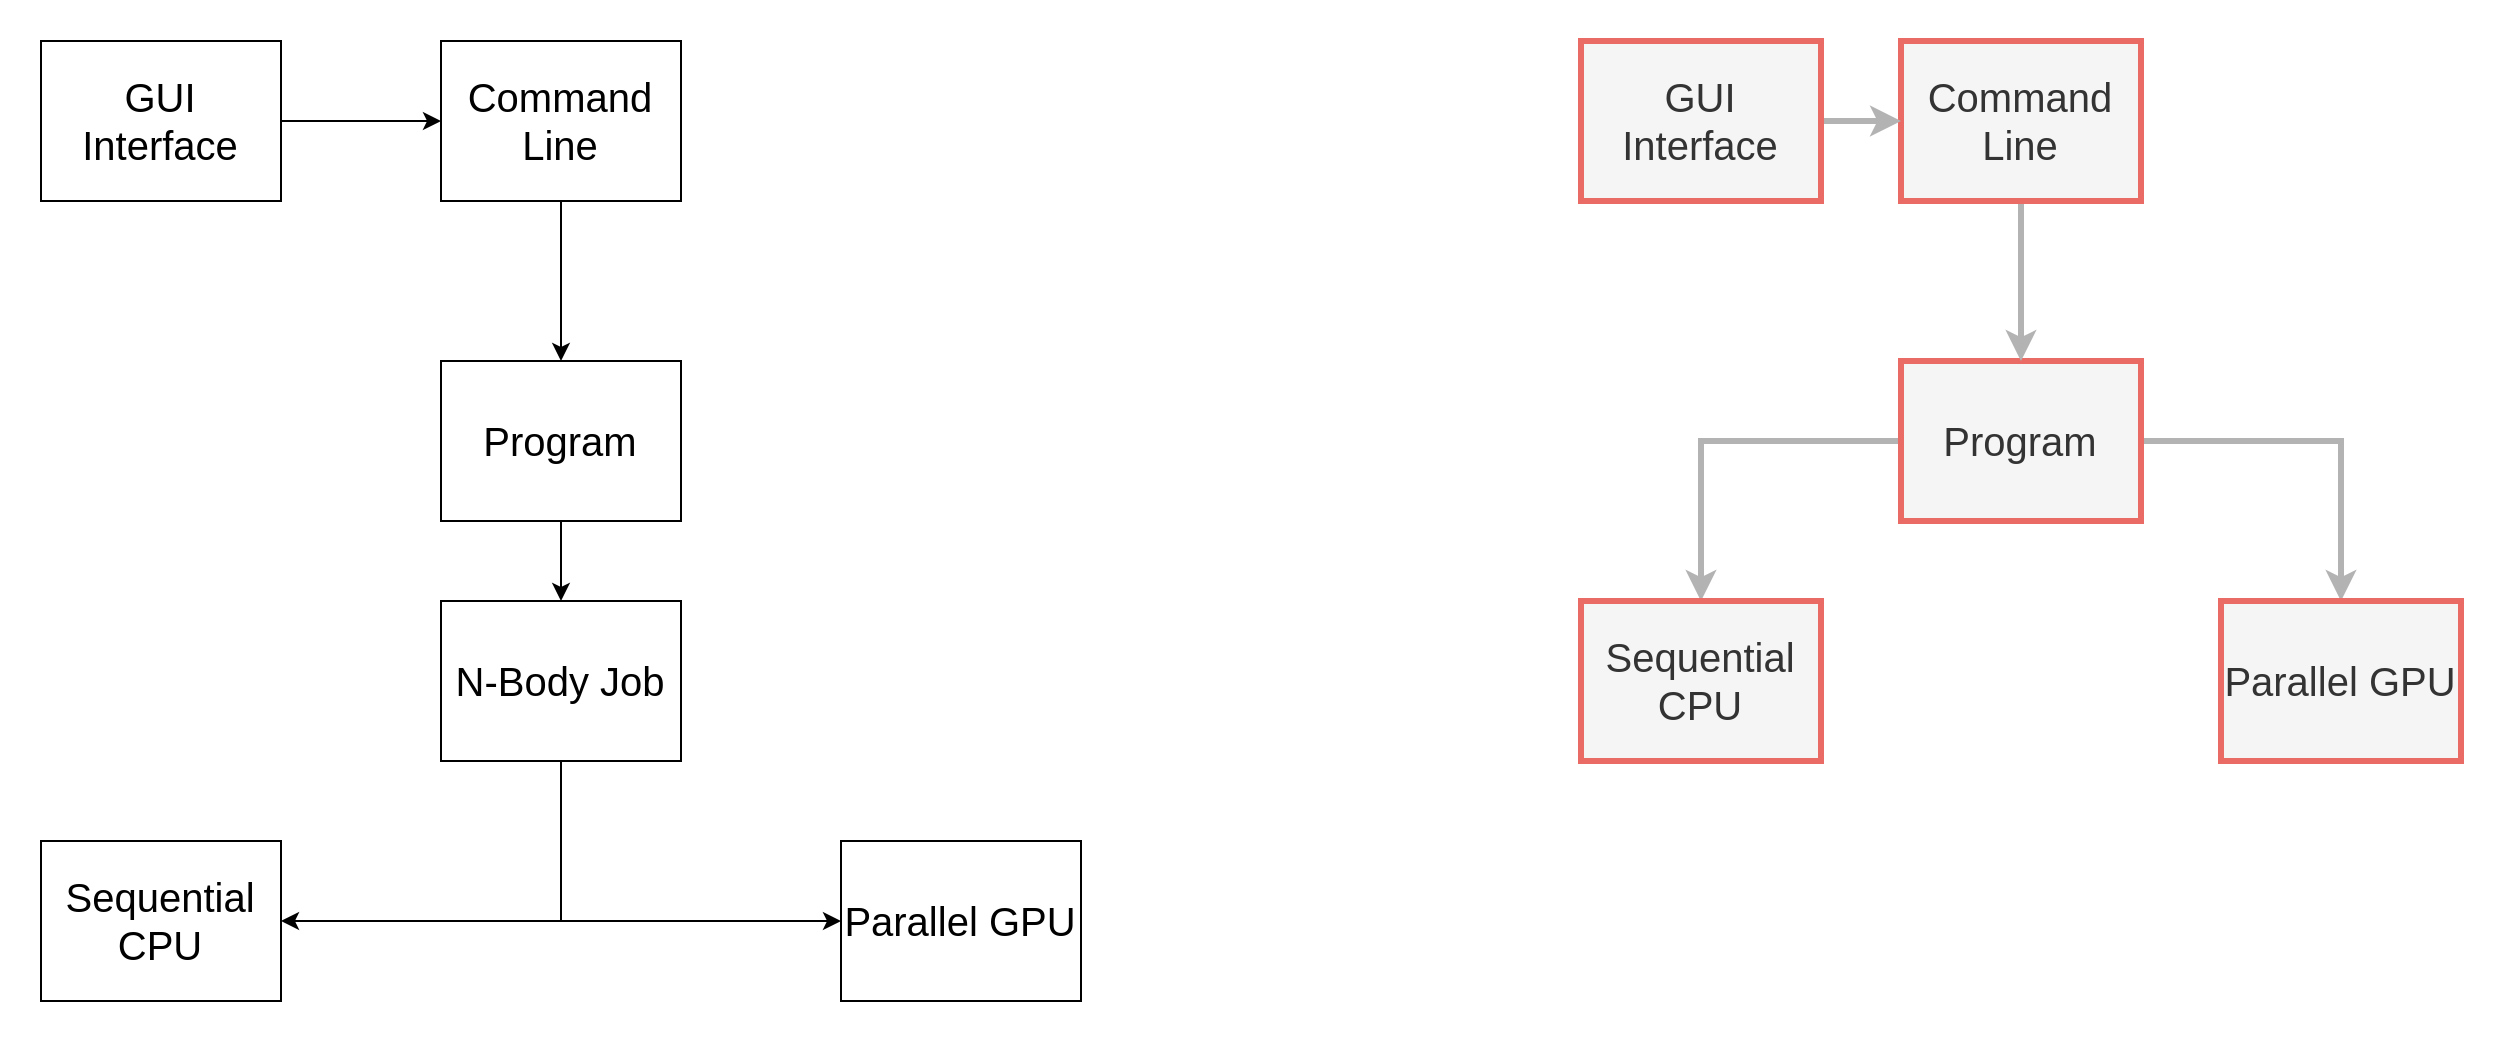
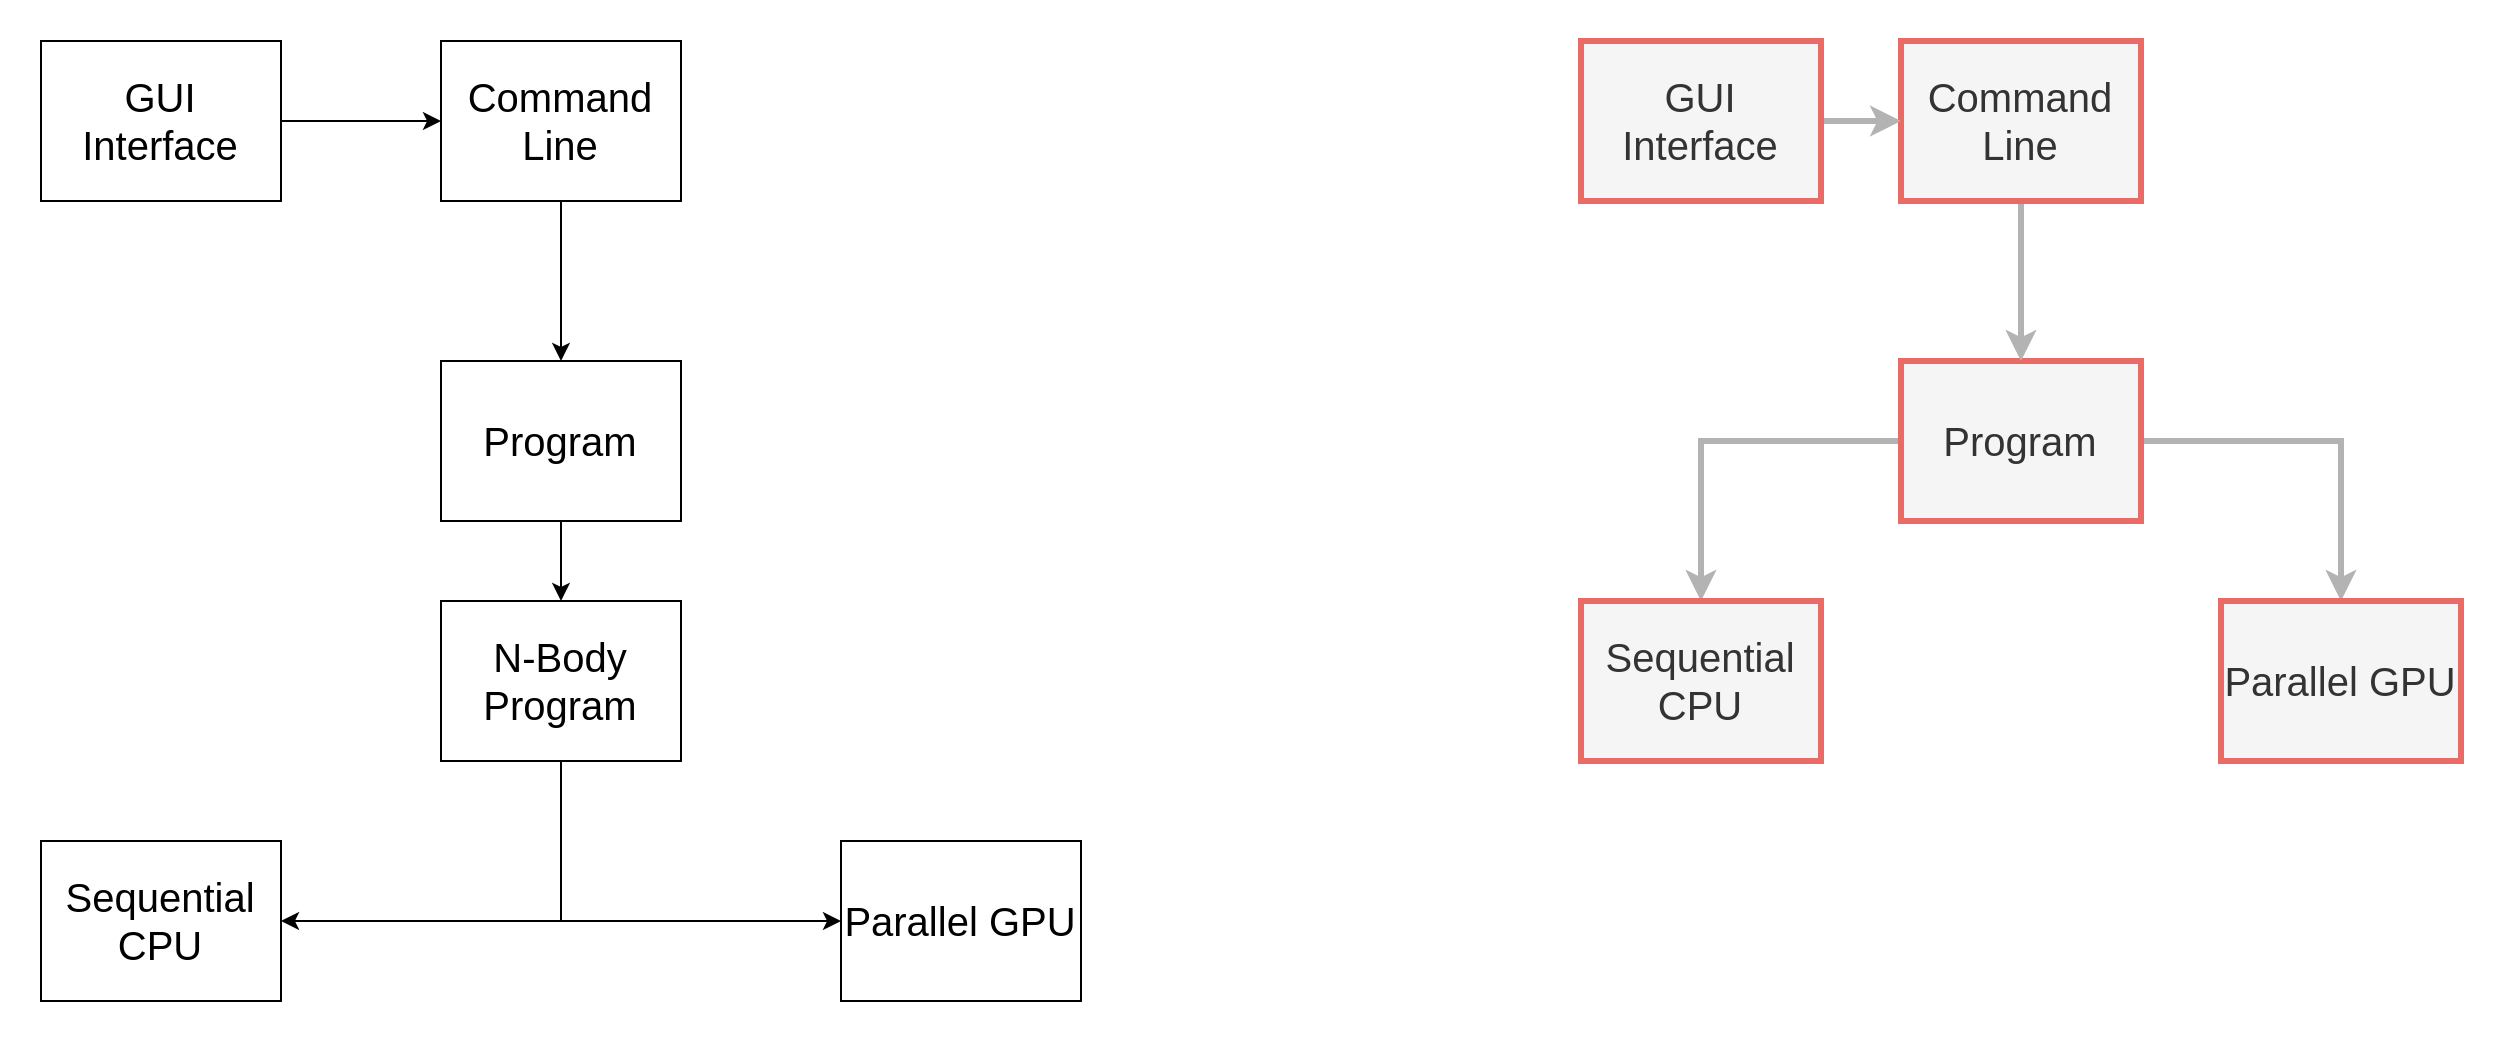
  <mxCell id="0" />
  <mxCell id="1" parent="0" />
  <mxCell id="2" style="edgeStyle=orthogonalEdgeStyle;rounded=0;orthogonalLoop=1;jettySize=auto;html=1;entryX=0.5;entryY=0;entryDx=0;entryDy=0;strokeColor=#B3B3B3;strokeWidth=3;" edge="1" parent="1" source="4" target="10"><mxGeometry relative="1" as="geometry" /></mxCell>
  <mxCell id="3" style="edgeStyle=orthogonalEdgeStyle;rounded=0;orthogonalLoop=1;jettySize=auto;html=1;entryX=0.5;entryY=0;entryDx=0;entryDy=0;strokeColor=#B3B3B3;strokeWidth=3;" edge="1" parent="1" source="4" target="9"><mxGeometry relative="1" as="geometry" /></mxCell>
  <mxCell id="4" value="&lt;font style=&quot;font-size: 20px&quot;&gt;Program&lt;/font&gt;" style="rounded=0;whiteSpace=wrap;html=1;fillColor=#f5f5f5;strokeColor=#EA6B66;fontColor=#333333;strokeWidth=3;" vertex="1" parent="1"><mxGeometry x="950" y="180" width="120" height="80" as="geometry" /></mxCell>
  <mxCell id="5" style="edgeStyle=orthogonalEdgeStyle;rounded=0;orthogonalLoop=1;jettySize=auto;html=1;entryX=0.5;entryY=0;entryDx=0;entryDy=0;strokeColor=#B3B3B3;strokeWidth=3;" edge="1" parent="1" source="6" target="4"><mxGeometry relative="1" as="geometry" /></mxCell>
  <mxCell id="6" value="&lt;font style=&quot;font-size: 20px&quot;&gt;Command Line&lt;/font&gt;" style="rounded=0;whiteSpace=wrap;html=1;fillColor=#f5f5f5;strokeColor=#EA6B66;fontColor=#333333;strokeWidth=3;" vertex="1" parent="1"><mxGeometry x="950" y="20" width="120" height="80" as="geometry" /></mxCell>
  <mxCell id="7" style="edgeStyle=orthogonalEdgeStyle;rounded=0;orthogonalLoop=1;jettySize=auto;html=1;strokeWidth=3;strokeColor=#B3B3B3;" edge="1" parent="1" source="8" target="6"><mxGeometry relative="1" as="geometry"><mxPoint x="1100" y="190" as="targetPoint" /></mxGeometry></mxCell>
  <mxCell id="8" value="&lt;font style=&quot;font-size: 20px&quot;&gt;GUI Interface&lt;/font&gt;" style="rounded=0;whiteSpace=wrap;html=1;fillColor=#f5f5f5;strokeColor=#EA6B66;fontColor=#333333;strokeWidth=3;" vertex="1" parent="1"><mxGeometry x="790" y="20" width="120" height="80" as="geometry" /></mxCell>
  <mxCell id="9" value="&lt;font style=&quot;font-size: 20px&quot;&gt;Sequential CPU&lt;/font&gt;" style="rounded=0;whiteSpace=wrap;html=1;fillColor=#f5f5f5;strokeColor=#EA6B66;fontColor=#333333;strokeWidth=3;" vertex="1" parent="1"><mxGeometry x="790" y="300" width="120" height="80" as="geometry" /></mxCell>
  <mxCell id="10" value="&lt;span style=&quot;font-size: 20px&quot;&gt;Parallel GPU&lt;/span&gt;" style="rounded=0;whiteSpace=wrap;html=1;fillColor=#f5f5f5;strokeColor=#EA6B66;fontColor=#333333;strokeWidth=3;" vertex="1" parent="1"><mxGeometry x="1110" y="300" width="120" height="80" as="geometry" /></mxCell>
  <mxCell id="11" style="edgeStyle=orthogonalEdgeStyle;rounded=0;orthogonalLoop=1;jettySize=auto;html=1;entryX=0;entryY=0.5;entryDx=0;entryDy=0;exitX=0.5;exitY=1;exitDx=0;exitDy=0;" edge="1" parent="1" source="21" target="20"><mxGeometry relative="1" as="geometry" /></mxCell>
  <mxCell id="12" style="edgeStyle=orthogonalEdgeStyle;rounded=0;orthogonalLoop=1;jettySize=auto;html=1;entryX=1;entryY=0.5;entryDx=0;entryDy=0;exitX=0.5;exitY=1;exitDx=0;exitDy=0;" edge="1" parent="1" source="21" target="19"><mxGeometry relative="1" as="geometry" /></mxCell>
  <mxCell id="13" style="edgeStyle=orthogonalEdgeStyle;rounded=0;orthogonalLoop=1;jettySize=auto;html=1;entryX=0.5;entryY=0;entryDx=0;entryDy=0;" edge="1" parent="1" source="14" target="21"><mxGeometry relative="1" as="geometry" /></mxCell>
  <mxCell id="14" value="&lt;font style=&quot;font-size: 20px&quot;&gt;Program&lt;/font&gt;" style="rounded=0;whiteSpace=wrap;html=1;" vertex="1" parent="1"><mxGeometry x="220" y="180" width="120" height="80" as="geometry" /></mxCell>
  <mxCell id="15" style="edgeStyle=orthogonalEdgeStyle;rounded=0;orthogonalLoop=1;jettySize=auto;html=1;entryX=0.5;entryY=0;entryDx=0;entryDy=0;" edge="1" parent="1" source="16" target="14"><mxGeometry relative="1" as="geometry" /></mxCell>
  <mxCell id="16" value="&lt;font style=&quot;font-size: 20px&quot;&gt;Command Line&lt;/font&gt;" style="rounded=0;whiteSpace=wrap;html=1;" vertex="1" parent="1"><mxGeometry x="220" y="20" width="120" height="80" as="geometry" /></mxCell>
  <mxCell id="17" style="edgeStyle=orthogonalEdgeStyle;rounded=0;orthogonalLoop=1;jettySize=auto;html=1;" edge="1" parent="1" source="18" target="16"><mxGeometry relative="1" as="geometry"><mxPoint x="370" y="190" as="targetPoint" /></mxGeometry></mxCell>
  <mxCell id="18" value="&lt;font style=&quot;font-size: 20px&quot;&gt;GUI Interface&lt;/font&gt;" style="rounded=0;whiteSpace=wrap;html=1;" vertex="1" parent="1"><mxGeometry x="20" y="20" width="120" height="80" as="geometry" /></mxCell>
  <mxCell id="19" value="&lt;font style=&quot;font-size: 20px&quot;&gt;Sequential CPU&lt;/font&gt;" style="rounded=0;whiteSpace=wrap;html=1;" vertex="1" parent="1"><mxGeometry x="20" y="420" width="120" height="80" as="geometry" /></mxCell>
  <mxCell id="20" value="&lt;span style=&quot;font-size: 20px&quot;&gt;Parallel GPU&lt;/span&gt;" style="rounded=0;whiteSpace=wrap;html=1;" vertex="1" parent="1"><mxGeometry x="420" y="420" width="120" height="80" as="geometry" /></mxCell>
- <mxCell id="21" value="&lt;font style=&quot;font-size: 20px&quot;&gt;N-Body Job&lt;/font&gt;" style="rounded=0;whiteSpace=wrap;html=1;" vertex="1" parent="1"><mxGeometry x="220" y="300" width="120" height="80" as="geometry" /></mxCell>
+ <mxCell id="21" value="&lt;font style=&quot;font-size: 20px&quot;&gt;N-Body Program&lt;/font&gt;" style="rounded=0;whiteSpace=wrap;html=1;" vertex="1" parent="1"><mxGeometry x="220" y="300" width="120" height="80" as="geometry" /></mxCell>
